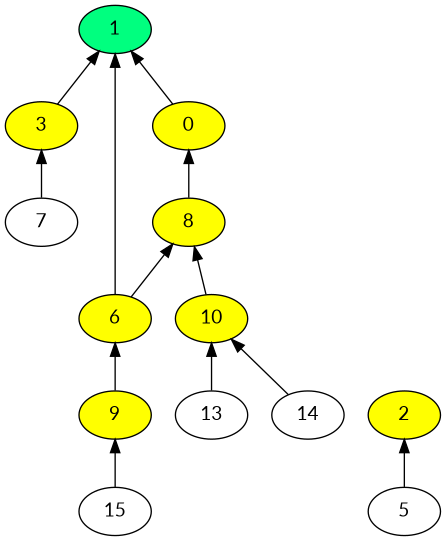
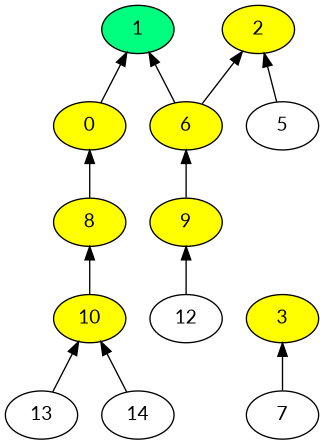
  digraph {
    fontname=Lato
    rankdir=BT
    node [fillcolor=yellow fontname=Lato style=filled]
    edge [fontname=Lato]
    1 [fillcolor="#00FF7F" rank=source]
    3
    n3 [label=0]
    5 [fillcolor="" style=""]
    2
    6
    7 [fillcolor="" style=""]
    8
    9
    10
-   12 [label=15 fillcolor="" style=""]
+   12 [fillcolor="" style=""]
    13 [fillcolor="" style=""]
    14 [fillcolor="" style=""]
-   3 -> 1
    n3 -> 1
    5 -> 2
    6 -> 1
-   6 -> 8
+   6 -> 2
    7 -> 3
    8 -> n3
    9 -> 6
    10 -> 8
    12 -> 9
    13 -> 10
    14 -> 10
  }
